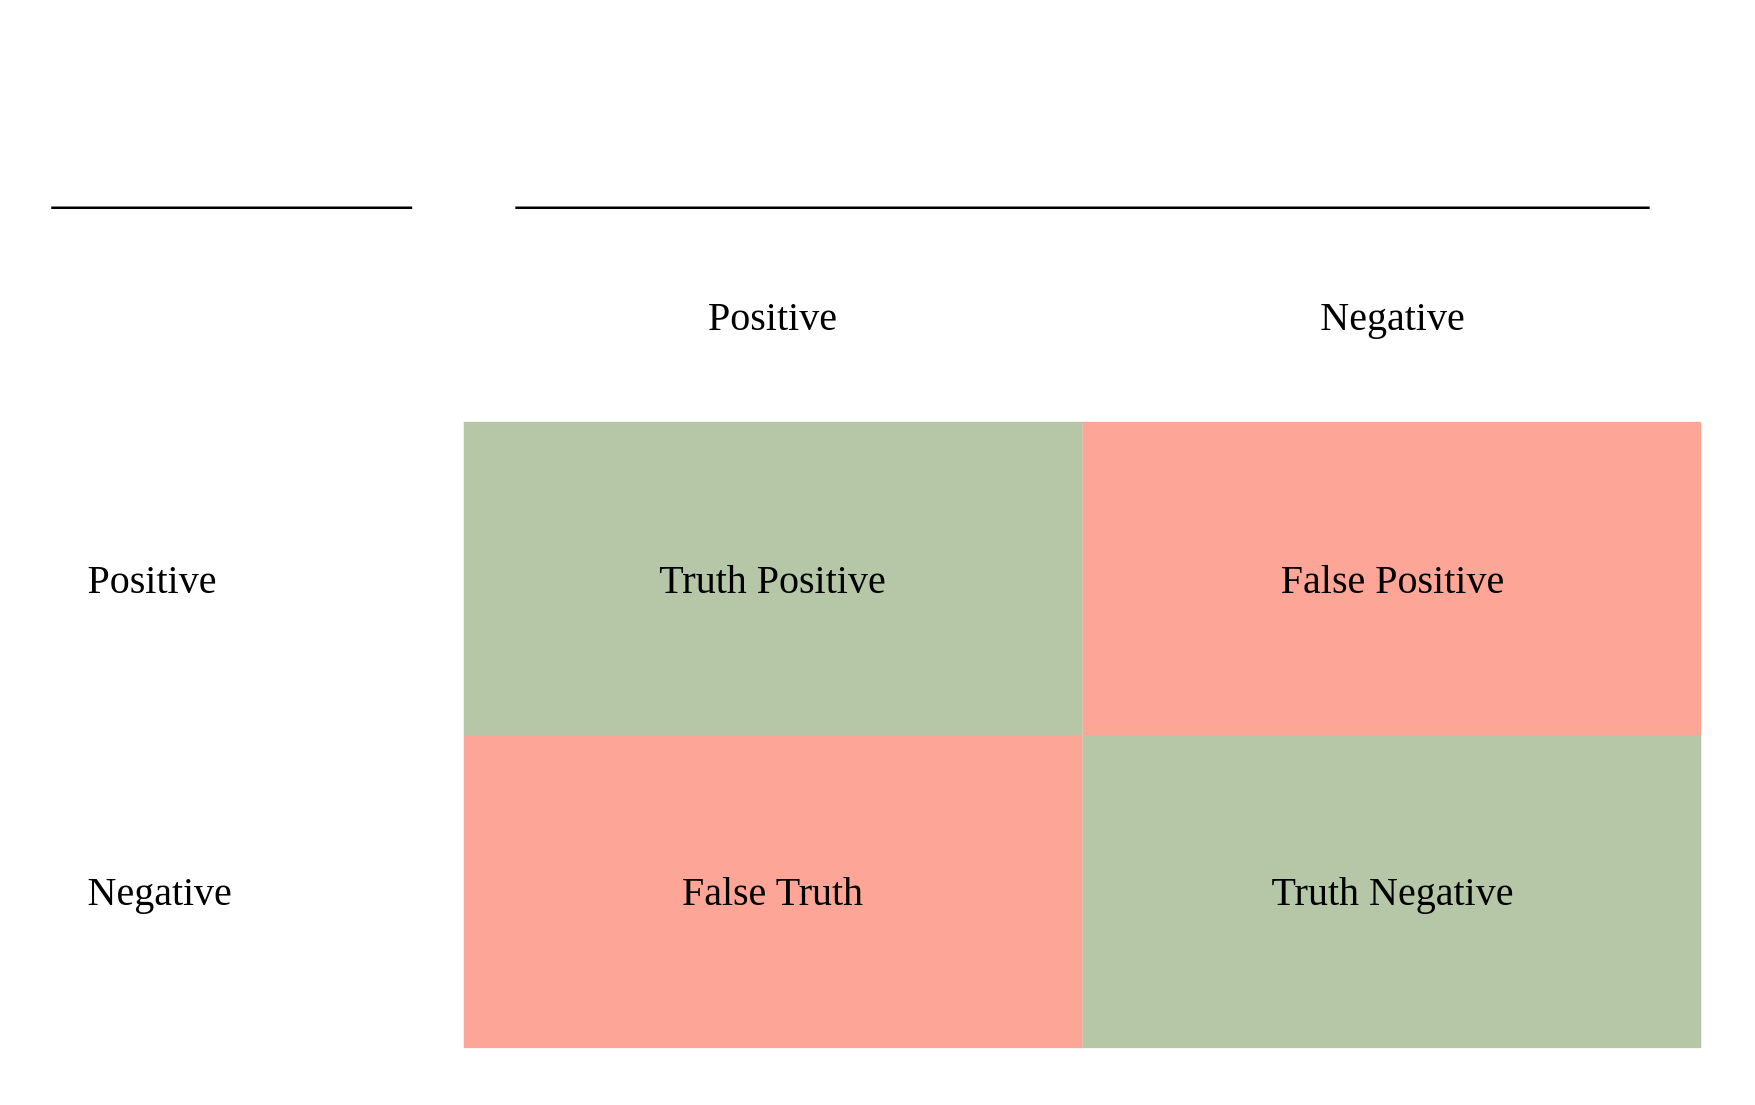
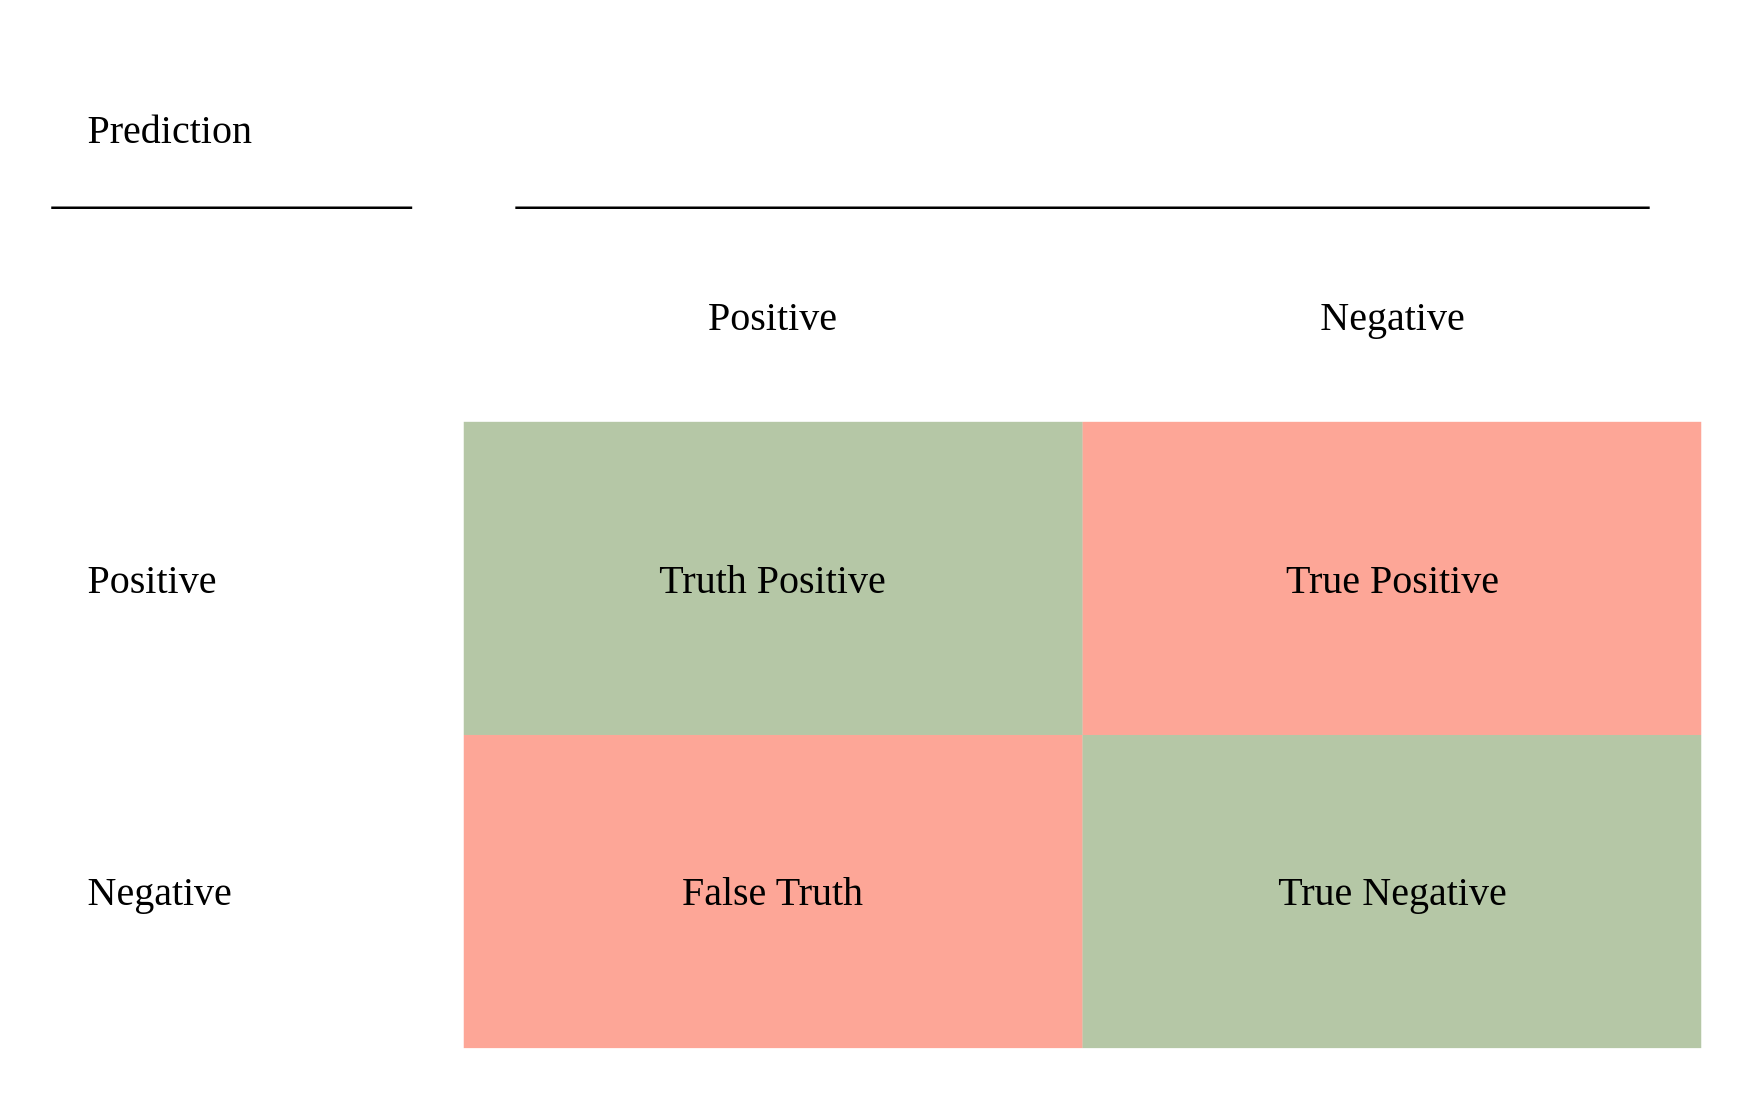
  <mxCell id="0" />
  <mxCell id="1" parent="0" />
  <mxCell id="2" value="" style="group;" vertex="1" connectable="0" parent="1"><mxGeometry x="20" y="20" width="660" height="400" as="geometry" /></mxCell>
  <mxCell id="3" value="" style="group" vertex="1" connectable="0" parent="2"><mxGeometry width="660" height="400" as="geometry" /></mxCell>
  <mxCell id="4" value="" style="group;aspect=fixed;" vertex="1" connectable="0" parent="3"><mxGeometry width="660" height="398.75" as="geometry" /></mxCell>
  <mxCell id="5" value="" style="group" vertex="1" connectable="0" parent="4"><mxGeometry width="660" height="398.75" as="geometry" /></mxCell>
- <mxCell id="6" value="False Positive" style="whiteSpace=wrap;html=1;shadow=0;glass=0;labelBackgroundColor=none;strokeColor=none;strokeWidth=1;fillColor=#fc4f30;gradientColor=none;fontFamily=Palatino;fontSize=16;fontColor=#000000;align=center;opacity=50;verticalAlign=middle;spacing=15;" parent="5" vertex="1"><mxGeometry x="412.5" y="148.226" width="247.5" height="125.262" as="geometry" /></mxCell>
+ <mxCell id="6" value="True Positive" style="whiteSpace=wrap;html=1;shadow=0;glass=0;labelBackgroundColor=none;strokeColor=none;strokeWidth=1;fillColor=#fc4f30;gradientColor=none;fontFamily=Palatino;fontSize=16;fontColor=#000000;align=center;opacity=50;verticalAlign=middle;spacing=15;" parent="5" vertex="1"><mxGeometry x="412.5" y="148.226" width="247.5" height="125.262" as="geometry" /></mxCell>
  <mxCell id="7" value="Truth Positive" style="whiteSpace=wrap;html=1;shadow=0;glass=0;labelBackgroundColor=none;strokeColor=none;strokeWidth=1;fillColor=#6D904F;gradientColor=none;fontFamily=Palatino;fontSize=16;fontColor=#000000;align=center;opacity=50;verticalAlign=middle;spacingBottom=0;spacing=15;" parent="5" vertex="1"><mxGeometry x="165" y="148.226" width="247.5" height="125.262" as="geometry" /></mxCell>
  <mxCell id="8" value="False Truth" style="whiteSpace=wrap;html=1;shadow=0;glass=0;labelBackgroundColor=none;strokeColor=none;strokeWidth=1;fillColor=#fc4f30;gradientColor=none;fontFamily=Palatino;fontSize=16;fontColor=#000000;align=center;opacity=50;verticalAlign=middle;spacing=15;" parent="5" vertex="1"><mxGeometry x="165" y="273.488" width="247.5" height="125.262" as="geometry" /></mxCell>
- <mxCell id="9" value="Truth Negative" style="whiteSpace=wrap;html=1;shadow=0;glass=0;labelBackgroundColor=none;strokeColor=none;strokeWidth=1;fillColor=#6D904F;gradientColor=none;fontFamily=Palatino;fontSize=16;fontColor=#000000;align=center;opacity=50;verticalAlign=middle;spacingBottom=0;spacing=15;" parent="5" vertex="1"><mxGeometry x="412.5" y="273.488" width="247.5" height="125.262" as="geometry" /></mxCell>
+ <mxCell id="9" value="True Negative" style="whiteSpace=wrap;html=1;shadow=0;glass=0;labelBackgroundColor=none;strokeColor=none;strokeWidth=1;fillColor=#6D904F;gradientColor=none;fontFamily=Palatino;fontSize=16;fontColor=#000000;align=center;opacity=50;verticalAlign=middle;spacingBottom=0;spacing=15;" parent="5" vertex="1"><mxGeometry x="412.5" y="273.488" width="247.5" height="125.262" as="geometry" /></mxCell>
  <mxCell id="10" value="Negative" style="whiteSpace=wrap;html=1;shadow=0;glass=0;labelBackgroundColor=none;strokeColor=none;strokeWidth=1;fillColor=none;gradientColor=none;fontFamily=Palatino;fontSize=16;fontColor=#000000;align=center;opacity=50;verticalAlign=middle;spacing=15;" parent="5" vertex="1"><mxGeometry x="412.5" y="64.719" width="247.5" height="83.508" as="geometry" /></mxCell>
  <mxCell id="11" value="Positive" style="whiteSpace=wrap;html=1;shadow=0;glass=0;labelBackgroundColor=none;strokeColor=none;strokeWidth=1;fillColor=none;gradientColor=none;fontFamily=Palatino;fontSize=16;fontColor=#000000;align=center;opacity=50;verticalAlign=middle;spacing=15;" parent="5" vertex="1"><mxGeometry x="165" y="64.719" width="247.5" height="83.508" as="geometry" /></mxCell>
  <mxCell id="12" value="Positive" style="whiteSpace=wrap;html=1;shadow=0;glass=0;labelBackgroundColor=none;strokeColor=none;strokeWidth=1;fillColor=none;gradientColor=none;fontFamily=Palatino;fontSize=16;fontColor=#000000;align=left;opacity=50;verticalAlign=middle;spacingBottom=0;spacing=15;horizontal=1;" parent="5" vertex="1"><mxGeometry y="148.226" width="165" height="125.262" as="geometry" /></mxCell>
  <mxCell id="13" value="Negative" style="whiteSpace=wrap;html=1;shadow=0;glass=0;labelBackgroundColor=none;strokeColor=none;strokeWidth=1;fillColor=none;gradientColor=none;fontFamily=Palatino;fontSize=16;fontColor=#000000;align=left;opacity=50;verticalAlign=middle;spacingBottom=0;spacing=15;horizontal=1;" parent="5" vertex="1"><mxGeometry y="273.488" width="165" height="125.262" as="geometry" /></mxCell>
  <mxCell id="14" value="" style="endArrow=none;html=1;" parent="5" edge="1"><mxGeometry width="50" height="50" relative="1" as="geometry"><mxPoint x="185.625" y="62.631" as="sourcePoint" /><mxPoint x="639.375" y="62.631" as="targetPoint" /><Array as="points"><mxPoint x="319.688" y="62.631" /></Array></mxGeometry></mxCell>
+ <mxCell id="15" value="Prediction" style="whiteSpace=wrap;html=1;shadow=0;glass=0;labelBackgroundColor=none;strokeColor=none;strokeWidth=1;fillColor=none;gradientColor=none;fontFamily=Palatino;fontSize=16;fontColor=#000000;align=left;opacity=50;verticalAlign=middle;spacing=15;" parent="5" vertex="1"><mxGeometry width="165" height="62.631" as="geometry" /></mxCell>
  <mxCell id="16" value="" style="endArrow=none;html=1;" parent="5" edge="1"><mxGeometry width="50" height="50" relative="1" as="geometry"><mxPoint y="62.631" as="sourcePoint" /><mxPoint x="144.375" y="62.631" as="targetPoint" /></mxGeometry></mxCell>
